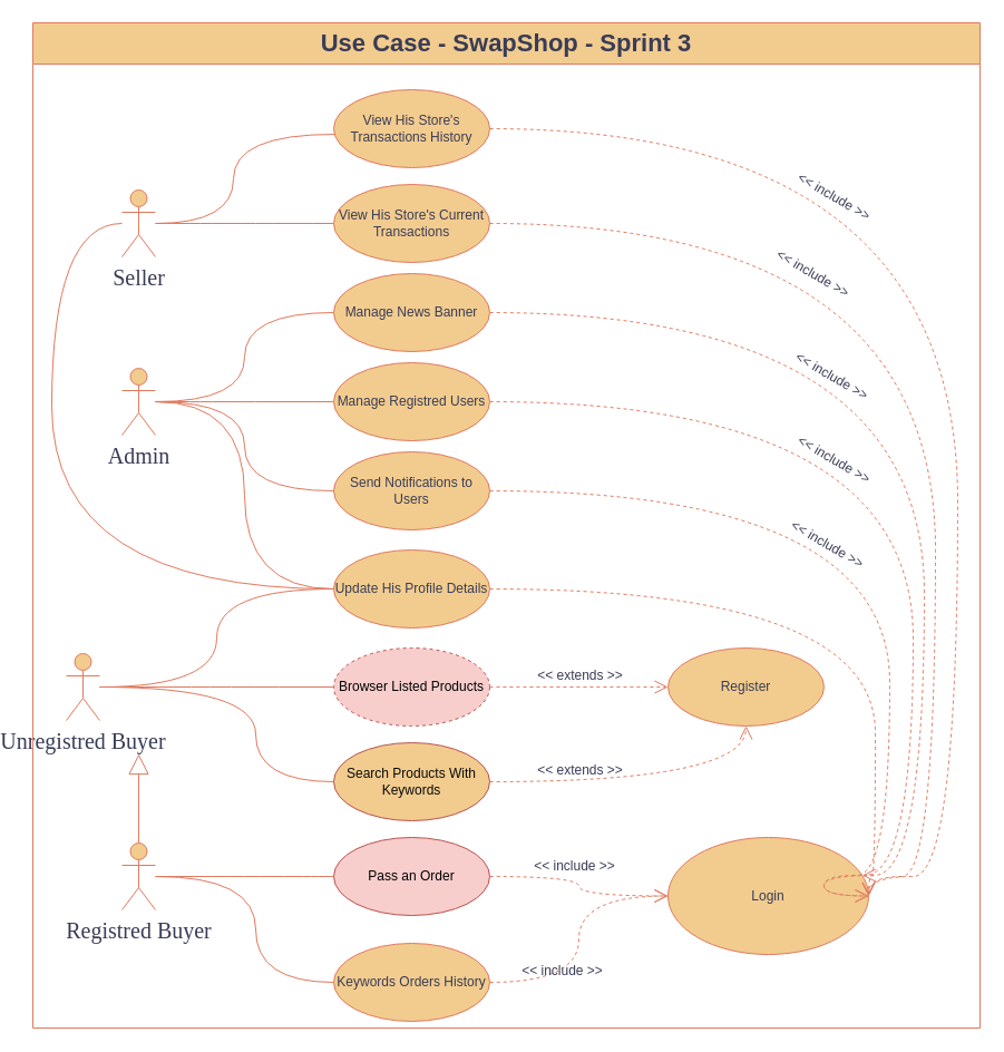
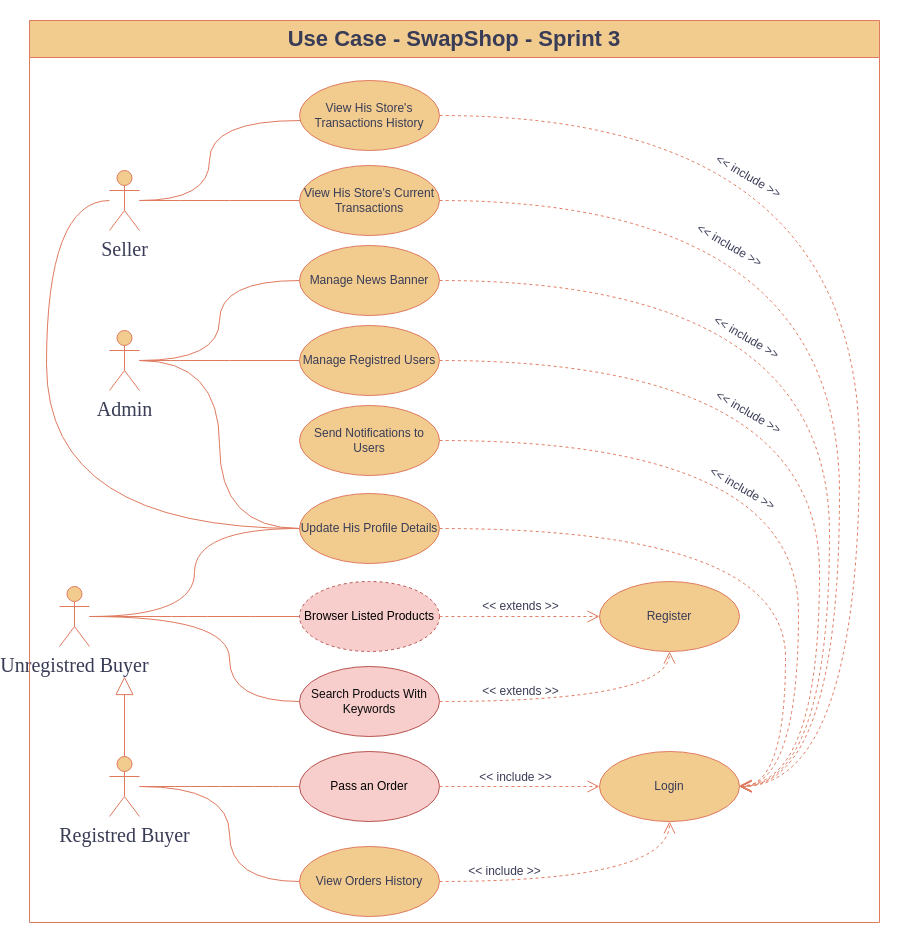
  <mxCell id="0" />
  <mxCell id="1" parent="0" />
  <mxCell id="2" style="edgeStyle=orthogonalEdgeStyle;orthogonalLoop=1;jettySize=auto;html=1;strokeColor=#E07A5F;fontColor=#393C56;fillColor=#F2CC8F;endArrow=none;endFill=0;curved=1;" parent="1" source="7" target="21" edge="1"><mxGeometry relative="1" as="geometry" /></mxCell>
- <mxCell id="3" style="edgeStyle=orthogonalEdgeStyle;orthogonalLoop=1;jettySize=auto;html=1;strokeColor=#E07A5F;fontColor=#393C56;fillColor=#F2CC8F;endArrow=none;endFill=0;curved=1;entryX=0;entryY=0.5;entryDx=0;entryDy=0;" edge="1" parent="1" source="7" target="43"><mxGeometry relative="1" as="geometry"><mxPoint x="131" y="360" as="sourcePoint" /><mxPoint x="300" y="370" as="targetPoint" /></mxGeometry></mxCell>
  <mxCell id="4" style="edgeStyle=orthogonalEdgeStyle;orthogonalLoop=1;jettySize=auto;html=1;strokeColor=#E07A5F;fontColor=#393C56;fillColor=#F2CC8F;endArrow=none;endFill=0;curved=1;entryX=0;entryY=0.5;entryDx=0;entryDy=0;" edge="1" parent="1" source="7" target="45"><mxGeometry relative="1" as="geometry"><mxPoint x="130" y="360" as="sourcePoint" /><mxPoint x="310" y="380" as="targetPoint" /></mxGeometry></mxCell>
  <mxCell id="5" style="edgeStyle=orthogonalEdgeStyle;orthogonalLoop=1;jettySize=auto;html=1;strokeColor=#E07A5F;fontColor=#393C56;fillColor=#F2CC8F;endArrow=none;endFill=0;curved=1;entryX=0;entryY=0.5;entryDx=0;entryDy=0;" edge="1" parent="1" source="11" target="44"><mxGeometry relative="1" as="geometry"><mxPoint x="138" y="615" as="sourcePoint" /><mxPoint x="300" y="290" as="targetPoint" /></mxGeometry></mxCell>
  <mxCell id="6" style="edgeStyle=orthogonalEdgeStyle;orthogonalLoop=1;jettySize=auto;html=1;strokeColor=#E07A5F;fontColor=#393C56;fillColor=#F2CC8F;endArrow=none;endFill=0;curved=1;entryX=0;entryY=0.5;entryDx=0;entryDy=0;" edge="1" parent="1" source="7" target="44"><mxGeometry relative="1" as="geometry"><mxPoint x="140" y="626" as="sourcePoint" /><mxPoint x="300" y="538" as="targetPoint" /></mxGeometry></mxCell>
  <mxCell id="7" value="Admin" style="shape=umlActor;verticalLabelPosition=bottom;verticalAlign=top;html=1;outlineConnect=0;hachureGap=4;strokeColor=#E07A5F;fontFamily=Architects Daughter;fontSource=https%3A%2F%2Ffonts.googleapis.com%2Fcss%3Ffamily%3DArchitects%2BDaughter;fontSize=20;fontColor=#393C56;fillColor=#F2CC8F;labelBackgroundColor=none;" parent="1" vertex="1"><mxGeometry x="100" y="330" width="30" height="60" as="geometry" /></mxCell>
  <mxCell id="8" style="edgeStyle=orthogonalEdgeStyle;orthogonalLoop=1;jettySize=auto;html=1;strokeColor=#E07A5F;fontColor=#393C56;fillColor=#F2CC8F;endArrow=none;endFill=0;curved=1;" parent="1" source="11" target="48" edge="1"><mxGeometry relative="1" as="geometry"><mxPoint x="190" y="616" as="targetPoint" /></mxGeometry></mxCell>
  <mxCell id="9" style="edgeStyle=orthogonalEdgeStyle;orthogonalLoop=1;jettySize=auto;html=1;strokeColor=#E07A5F;fontColor=#393C56;fillColor=#F2CC8F;endArrow=none;endFill=0;curved=1;" parent="1" source="14" target="27" edge="1"><mxGeometry relative="1" as="geometry"><Array as="points"><mxPoint x="280" y="786" /><mxPoint x="280" y="786" /></Array></mxGeometry></mxCell>
  <mxCell id="10" style="edgeStyle=orthogonalEdgeStyle;orthogonalLoop=1;jettySize=auto;html=1;strokeColor=#E07A5F;fontColor=#393C56;fillColor=#F2CC8F;endArrow=none;endFill=0;curved=1;" parent="1" source="11" target="24" edge="1"><mxGeometry relative="1" as="geometry"><Array as="points"><mxPoint x="220" y="616" /><mxPoint x="220" y="701" /></Array></mxGeometry></mxCell>
  <mxCell id="11" value="Unregistred Buyer" style="shape=umlActor;verticalLabelPosition=bottom;verticalAlign=top;html=1;outlineConnect=0;hachureGap=4;strokeColor=#E07A5F;fontFamily=Architects Daughter;fontSource=https%3A%2F%2Ffonts.googleapis.com%2Fcss%3Ffamily%3DArchitects%2BDaughter;fontSize=20;fontColor=#393C56;fillColor=#F2CC8F;labelBackgroundColor=none;" parent="1" vertex="1"><mxGeometry x="50" y="586" width="30" height="60" as="geometry" /></mxCell>
  <mxCell id="12" value="" style="edgeStyle=orthogonalEdgeStyle;rounded=0;orthogonalLoop=1;jettySize=auto;html=1;strokeColor=#E07A5F;fontColor=#393C56;fillColor=#F2CC8F;endArrow=block;endFill=0;startSize=26;endSize=16;" parent="1" source="14" edge="1"><mxGeometry relative="1" as="geometry"><mxPoint x="115" y="676" as="targetPoint" /></mxGeometry></mxCell>
  <mxCell id="13" style="edgeStyle=orthogonalEdgeStyle;orthogonalLoop=1;jettySize=auto;html=1;strokeColor=#E07A5F;fontColor=#393C56;fillColor=#F2CC8F;endArrow=none;endFill=0;curved=1;" parent="1" source="14" target="28" edge="1"><mxGeometry relative="1" as="geometry"><Array as="points"><mxPoint x="220" y="786" /><mxPoint x="220" y="881" /></Array></mxGeometry></mxCell>
  <mxCell id="14" value="Registred Buyer" style="shape=umlActor;verticalLabelPosition=bottom;verticalAlign=top;html=1;outlineConnect=0;hachureGap=4;strokeColor=#E07A5F;fontFamily=Architects Daughter;fontSource=https%3A%2F%2Ffonts.googleapis.com%2Fcss%3Ffamily%3DArchitects%2BDaughter;fontSize=20;fontColor=#393C56;fillColor=#F2CC8F;labelBackgroundColor=none;" parent="1" vertex="1"><mxGeometry x="100" y="756" width="30" height="60" as="geometry" /></mxCell>
  <mxCell id="15" style="edgeStyle=orthogonalEdgeStyle;orthogonalLoop=1;jettySize=auto;html=1;labelBackgroundColor=none;strokeColor=#E07A5F;fontColor=default;endArrow=none;endFill=0;curved=1;" parent="1" source="18" target="19" edge="1"><mxGeometry relative="1" as="geometry" /></mxCell>
  <mxCell id="16" style="edgeStyle=orthogonalEdgeStyle;orthogonalLoop=1;jettySize=auto;html=1;labelBackgroundColor=none;strokeColor=#E07A5F;fontColor=default;endArrow=none;endFill=0;curved=1;entryX=0;entryY=0.5;entryDx=0;entryDy=0;" edge="1" parent="1" source="18" target="44"><mxGeometry relative="1" as="geometry"><mxPoint x="140" y="210" as="sourcePoint" /><mxPoint x="300" y="210" as="targetPoint" /><Array as="points"><mxPoint x="37" y="200" /><mxPoint x="37" y="528" /></Array></mxGeometry></mxCell>
  <mxCell id="17" style="edgeStyle=orthogonalEdgeStyle;orthogonalLoop=1;jettySize=auto;html=1;strokeColor=#E07A5F;fontColor=#393C56;fillColor=#F2CC8F;endArrow=none;endFill=0;curved=1;" parent="1" source="18" target="20" edge="1"><mxGeometry relative="1" as="geometry"><Array as="points"><mxPoint x="200" y="200" /><mxPoint x="200" y="120" /></Array></mxGeometry></mxCell>
  <mxCell id="18" value="Seller" style="shape=umlActor;verticalLabelPosition=bottom;verticalAlign=top;html=1;outlineConnect=0;hachureGap=4;strokeColor=#E07A5F;fontFamily=Architects Daughter;fontSource=https%3A%2F%2Ffonts.googleapis.com%2Fcss%3Ffamily%3DArchitects%2BDaughter;fontSize=20;fontColor=#393C56;fillColor=#F2CC8F;labelBackgroundColor=none;" parent="1" vertex="1"><mxGeometry x="100" y="170" width="30" height="60" as="geometry" /></mxCell>
  <mxCell id="19" value="View His Store's Current Transactions" style="ellipse;whiteSpace=wrap;html=1;strokeColor=#E07A5F;fontColor=#393C56;fillColor=#F2CC8F;labelBackgroundColor=none;" parent="1" vertex="1"><mxGeometry x="290" y="165" width="140" height="70" as="geometry" /></mxCell>
  <mxCell id="20" value="View His Store's Transactions History" style="ellipse;whiteSpace=wrap;html=1;strokeColor=#E07A5F;fontColor=#393C56;fillColor=#F2CC8F;labelBackgroundColor=none;" parent="1" vertex="1"><mxGeometry x="290" y="80" width="140" height="70" as="geometry" /></mxCell>
  <mxCell id="21" value="Manage Registred Users" style="ellipse;whiteSpace=wrap;html=1;strokeColor=#E07A5F;fontColor=#393C56;fillColor=#F2CC8F;labelBackgroundColor=none;" parent="1" vertex="1"><mxGeometry x="290" y="325" width="140" height="70" as="geometry" /></mxCell>
- <mxCell id="22" value="Login" style="ellipse;whiteSpace=wrap;html=1;strokeColor=#E07A5F;fontColor=#393C56;fillColor=#F2CC8F;labelBackgroundColor=none;" parent="1" vertex="1"><mxGeometry x="590" y="751" width="180" height="105" as="geometry" /></mxCell>
+ <mxCell id="22" value="Login" style="ellipse;whiteSpace=wrap;html=1;strokeColor=#E07A5F;fontColor=#393C56;fillColor=#F2CC8F;labelBackgroundColor=none;" parent="1" vertex="1"><mxGeometry x="590" y="751" width="140" height="70" as="geometry" /></mxCell>
  <mxCell id="23" value="Register" style="ellipse;whiteSpace=wrap;html=1;strokeColor=#E07A5F;fontColor=#393C56;fillColor=#F2CC8F;labelBackgroundColor=none;" parent="1" vertex="1"><mxGeometry x="590" y="581" width="140" height="70" as="geometry" /></mxCell>
- <mxCell id="24" value="&lt;font color=&quot;#0a0a0a&quot;&gt;Search Products With Keywords&lt;/font&gt;" style="ellipse;whiteSpace=wrap;html=1;strokeColor=#b85450;fillColor=#f2cc8f;labelBackgroundColor=none;" parent="1" vertex="1"><mxGeometry x="290" y="666" width="140" height="70" as="geometry" /></mxCell>
+ <mxCell id="24" value="&lt;font color=&quot;#0a0a0a&quot;&gt;Search Products With Keywords&lt;/font&gt;" style="ellipse;whiteSpace=wrap;html=1;strokeColor=#b85450;fillColor=#f8cecc;labelBackgroundColor=none;" parent="1" vertex="1"><mxGeometry x="290" y="666" width="140" height="70" as="geometry" /></mxCell>
  <mxCell id="25" style="edgeStyle=orthogonalEdgeStyle;orthogonalLoop=1;jettySize=auto;html=1;strokeColor=#E07A5F;fontColor=#393C56;fillColor=#F2CC8F;dashed=1;endArrow=open;endFill=0;endSize=10;curved=1;" parent="1" source="27" target="22" edge="1"><mxGeometry relative="1" as="geometry" /></mxCell>
  <mxCell id="26" style="edgeStyle=orthogonalEdgeStyle;orthogonalLoop=1;jettySize=auto;html=1;strokeColor=#E07A5F;fontColor=#393C56;fillColor=#F2CC8F;dashed=1;endArrow=open;endFill=0;endSize=10;exitX=1;exitY=0.5;exitDx=0;exitDy=0;curved=1;" parent="1" source="28" target="22" edge="1"><mxGeometry relative="1" as="geometry"><mxPoint x="440" y="796" as="sourcePoint" /><mxPoint x="600" y="796" as="targetPoint" /></mxGeometry></mxCell>
  <mxCell id="27" value="&lt;font color=&quot;#000000&quot;&gt;Pass an Order&lt;/font&gt;" style="ellipse;whiteSpace=wrap;html=1;strokeColor=#b85450;fillColor=#f8cecc;labelBackgroundColor=none;" parent="1" vertex="1"><mxGeometry x="290" y="751" width="140" height="70" as="geometry" /></mxCell>
- <mxCell id="28" value="Keywords Orders History" style="ellipse;whiteSpace=wrap;html=1;strokeColor=#E07A5F;fontColor=#393C56;fillColor=#F2CC8F;labelBackgroundColor=none;" parent="1" vertex="1"><mxGeometry x="290" y="846" width="140" height="70" as="geometry" /></mxCell>
+ <mxCell id="28" value="View Orders History" style="ellipse;whiteSpace=wrap;html=1;strokeColor=#E07A5F;fontColor=#393C56;fillColor=#F2CC8F;labelBackgroundColor=none;" parent="1" vertex="1"><mxGeometry x="290" y="846" width="140" height="70" as="geometry" /></mxCell>
  <mxCell id="29" value="&amp;lt;&amp;lt; include &amp;gt;&amp;gt;" style="text;html=1;align=center;verticalAlign=middle;resizable=0;points=[];autosize=1;strokeColor=none;fillColor=none;fontColor=#393C56;" parent="1" vertex="1"><mxGeometry x="456" y="762" width="100" height="30" as="geometry" /></mxCell>
  <mxCell id="30" value="&amp;lt;&amp;lt; include &amp;gt;&amp;gt;" style="text;html=1;align=center;verticalAlign=middle;resizable=0;points=[];autosize=1;strokeColor=none;fillColor=none;fontColor=#393C56;rotation=30;" parent="1" vertex="1"><mxGeometry x="670" y="230" width="100" height="30" as="geometry" /></mxCell>
  <mxCell id="31" value="&amp;lt;&amp;lt; include &amp;gt;&amp;gt;" style="text;html=1;align=center;verticalAlign=middle;resizable=0;points=[];autosize=1;strokeColor=none;fillColor=none;fontColor=#393C56;" parent="1" vertex="1"><mxGeometry x="445" y="856" width="100" height="30" as="geometry" /></mxCell>
  <mxCell id="32" value="&amp;lt;&amp;lt; extends &amp;gt;&amp;gt;" style="text;html=1;align=center;verticalAlign=middle;resizable=0;points=[];autosize=1;strokeColor=none;fillColor=none;fontColor=#393C56;" parent="1" vertex="1"><mxGeometry x="461" y="591" width="100" height="30" as="geometry" /></mxCell>
  <mxCell id="33" style="edgeStyle=orthogonalEdgeStyle;orthogonalLoop=1;jettySize=auto;html=1;strokeColor=#E07A5F;fontColor=#393C56;fillColor=#F2CC8F;dashed=1;endArrow=open;endFill=0;endSize=10;curved=1;" parent="1" source="48" target="23" edge="1"><mxGeometry relative="1" as="geometry"><mxPoint x="490" y="696" as="sourcePoint" /><mxPoint x="650" y="696" as="targetPoint" /></mxGeometry></mxCell>
  <mxCell id="34" style="edgeStyle=orthogonalEdgeStyle;orthogonalLoop=1;jettySize=auto;html=1;strokeColor=#E07A5F;fontColor=#393C56;fillColor=#F2CC8F;dashed=1;endArrow=open;endFill=0;endSize=10;curved=1;" parent="1" source="24" target="23" edge="1"><mxGeometry relative="1" as="geometry"><mxPoint x="440" y="626" as="sourcePoint" /><mxPoint x="600" y="626" as="targetPoint" /></mxGeometry></mxCell>
  <mxCell id="35" style="edgeStyle=orthogonalEdgeStyle;orthogonalLoop=1;jettySize=auto;html=1;strokeColor=#E07A5F;fontColor=#393C56;fillColor=#F2CC8F;dashed=1;endArrow=open;endFill=0;endSize=10;curved=1;" parent="1" source="21" target="22" edge="1"><mxGeometry relative="1" as="geometry"><mxPoint x="440" y="615" as="sourcePoint" /><mxPoint x="670" y="565" as="targetPoint" /><Array as="points"><mxPoint x="810" y="360" /><mxPoint x="810" y="785" /></Array></mxGeometry></mxCell>
  <mxCell id="36" style="edgeStyle=orthogonalEdgeStyle;orthogonalLoop=1;jettySize=auto;html=1;strokeColor=#E07A5F;fontColor=#393C56;fillColor=#F2CC8F;dashed=1;endArrow=open;endFill=0;endSize=10;curved=1;exitX=1;exitY=0.5;exitDx=0;exitDy=0;entryX=1;entryY=0.5;entryDx=0;entryDy=0;" parent="1" source="43" target="22" edge="1"><mxGeometry relative="1" as="geometry"><mxPoint x="440" y="370" as="sourcePoint" /><mxPoint x="740" y="700" as="targetPoint" /><Array as="points"><mxPoint x="789" y="440" /><mxPoint x="789" y="785" /><mxPoint x="730" y="785" /></Array></mxGeometry></mxCell>
  <mxCell id="37" style="edgeStyle=orthogonalEdgeStyle;orthogonalLoop=1;jettySize=auto;html=1;strokeColor=#E07A5F;fontColor=#393C56;fillColor=#F2CC8F;dashed=1;endArrow=open;endFill=0;endSize=10;curved=1;exitX=1;exitY=0.5;exitDx=0;exitDy=0;entryX=1;entryY=0.5;entryDx=0;entryDy=0;" edge="1" parent="1" source="44" target="22"><mxGeometry relative="1" as="geometry"><mxPoint x="440" y="450" as="sourcePoint" /><mxPoint x="740" y="796" as="targetPoint" /><Array as="points"><mxPoint x="776" y="528" /><mxPoint x="776" y="786" /></Array></mxGeometry></mxCell>
  <mxCell id="38" style="edgeStyle=orthogonalEdgeStyle;orthogonalLoop=1;jettySize=auto;html=1;strokeColor=#E07A5F;fontColor=#393C56;fillColor=#F2CC8F;dashed=1;endArrow=open;endFill=0;endSize=10;curved=1;entryX=1;entryY=0.5;entryDx=0;entryDy=0;" parent="1" source="45" target="22" edge="1"><mxGeometry relative="1" as="geometry"><mxPoint x="440" y="370" as="sourcePoint" /><mxPoint x="740" y="700" as="targetPoint" /><Array as="points"><mxPoint x="820" y="280" /><mxPoint x="820" y="785" /><mxPoint x="730" y="785" /></Array></mxGeometry></mxCell>
  <mxCell id="39" value="&amp;lt;&amp;lt; extends &amp;gt;&amp;gt;" style="text;html=1;align=center;verticalAlign=middle;resizable=0;points=[];autosize=1;strokeColor=none;fillColor=none;fontColor=#393C56;" parent="1" vertex="1"><mxGeometry x="461" y="676" width="100" height="30" as="geometry" /></mxCell>
  <mxCell id="40" style="edgeStyle=orthogonalEdgeStyle;orthogonalLoop=1;jettySize=auto;html=1;strokeColor=#E07A5F;fontColor=#393C56;fillColor=#F2CC8F;dashed=1;endArrow=open;endFill=0;endSize=10;curved=1;exitX=1;exitY=0.5;exitDx=0;exitDy=0;entryX=1;entryY=0.5;entryDx=0;entryDy=0;" parent="1" source="20" target="22" edge="1"><mxGeometry relative="1" as="geometry"><mxPoint x="440" y="370" as="sourcePoint" /><mxPoint x="740" y="700" as="targetPoint" /><Array as="points"><mxPoint x="850" y="115" /><mxPoint x="850" y="786" /></Array></mxGeometry></mxCell>
  <mxCell id="41" style="edgeStyle=orthogonalEdgeStyle;orthogonalLoop=1;jettySize=auto;html=1;strokeColor=#E07A5F;fontColor=#393C56;fillColor=#F2CC8F;dashed=1;endArrow=open;endFill=0;endSize=10;curved=1;exitX=1;exitY=0.5;exitDx=0;exitDy=0;entryX=1;entryY=0.5;entryDx=0;entryDy=0;" parent="1" source="19" target="22" edge="1"><mxGeometry relative="1" as="geometry"><mxPoint x="440" y="125" as="sourcePoint" /><mxPoint x="740" y="700" as="targetPoint" /><Array as="points"><mxPoint x="830" y="200" /><mxPoint x="830" y="786" /></Array></mxGeometry></mxCell>
  <mxCell id="42" value="&lt;font style=&quot;font-size: 22px;&quot;&gt;Use Case - SwapShop - Sprint 3&lt;/font&gt;" style="swimlane;whiteSpace=wrap;html=1;strokeColor=#E07A5F;fontColor=#393C56;fillColor=#F2CC8F;startSize=37;" parent="1" vertex="1"><mxGeometry y="20" width="850" height="902" as="geometry" x="20" /></mxCell>
  <mxCell id="43" value="Send Notifications to Users" style="ellipse;whiteSpace=wrap;html=1;strokeColor=#E07A5F;fontColor=#393C56;fillColor=#F2CC8F;labelBackgroundColor=none;" parent="42" vertex="1"><mxGeometry x="270" y="385" width="140" height="70" as="geometry" /></mxCell>
  <mxCell id="44" value="Update His Profile Details" style="ellipse;whiteSpace=wrap;html=1;strokeColor=#E07A5F;fontColor=#393C56;fillColor=#F2CC8F;labelBackgroundColor=none;" vertex="1" parent="42"><mxGeometry x="270" y="473" width="140" height="70" as="geometry" /></mxCell>
  <mxCell id="45" value="Manage News Banner" style="ellipse;whiteSpace=wrap;html=1;strokeColor=#E07A5F;fontColor=#393C56;fillColor=#F2CC8F;labelBackgroundColor=none;" parent="42" vertex="1"><mxGeometry x="270" y="225" width="140" height="70" as="geometry" /></mxCell>
  <mxCell id="46" value="&amp;lt;&amp;lt; include &amp;gt;&amp;gt;" style="text;html=1;align=center;verticalAlign=middle;resizable=0;points=[];autosize=1;strokeColor=none;fillColor=none;fontColor=#393C56;rotation=30;" parent="42" vertex="1"><mxGeometry x="663" y="453" width="100" height="30" as="geometry" /></mxCell>
  <mxCell id="47" value="&amp;lt;&amp;lt; include &amp;gt;&amp;gt;" style="text;html=1;align=center;verticalAlign=middle;resizable=0;points=[];autosize=1;strokeColor=none;fillColor=none;fontColor=#393C56;rotation=30;" parent="42" vertex="1"><mxGeometry x="667" y="302" width="100" height="30" as="geometry" /></mxCell>
  <mxCell id="48" value="&lt;font color=&quot;#000000&quot;&gt;Browser Listed Products&lt;/font&gt;" style="ellipse;whiteSpace=wrap;html=1;strokeColor=#b85450;fillColor=#f8cecc;labelBackgroundColor=none;dashed=1;" parent="42" vertex="1"><mxGeometry x="270" y="561" width="140" height="70" as="geometry" /></mxCell>
  <mxCell id="49" value="&amp;lt;&amp;lt; include &amp;gt;&amp;gt;" style="text;html=1;align=center;verticalAlign=middle;resizable=0;points=[];autosize=1;strokeColor=none;fillColor=none;fontColor=#393C56;rotation=30;" parent="42" vertex="1"><mxGeometry x="669" y="377" width="100" height="30" as="geometry" /></mxCell>
  <mxCell id="50" value="&amp;lt;&amp;lt; include &amp;gt;&amp;gt;" style="text;html=1;align=center;verticalAlign=middle;resizable=0;points=[];autosize=1;strokeColor=none;fillColor=none;fontColor=#393C56;rotation=30;" parent="42" vertex="1"><mxGeometry x="669" y="141" width="100" height="30" as="geometry" /></mxCell>
